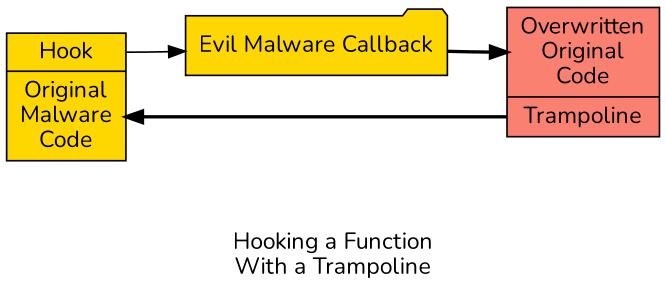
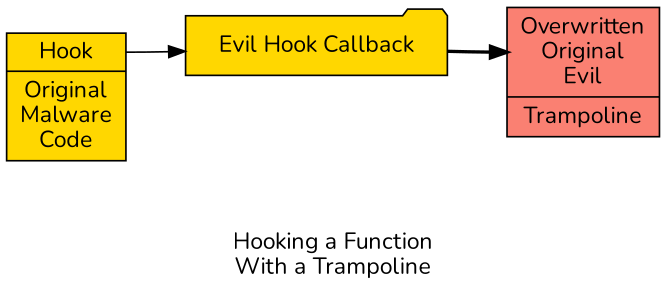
  digraph {
    fontname=Nunito
    label="Hooking a Function\nWith a Trampoline"
    rankdir=LR
    node [fillcolor=gold fontname=Nunito shape=record style=filled]
    edge [fontname=Nunito style=bold]
    n1 [label="<j>Hook | <o>Original\nMalware\nCode"]
-   n2 [label="Evil Malware Callback" shape=folder]
-   n3 [fillcolor=salmon label="<h>Overwritten\nOriginal\nCode | <o>Trampoline"]
+   n2 [label="Evil Hook Callback" shape=folder]
+   n3 [fillcolor=salmon label="<h>Overwritten\nOriginal\nEvil | <o>Trampoline"]
    n1 -> n2 [style=solid tailport=j]
    n2 -> n3 [headport=h]
-   n3 -> n1 [headport=o tailport=o]
  }
